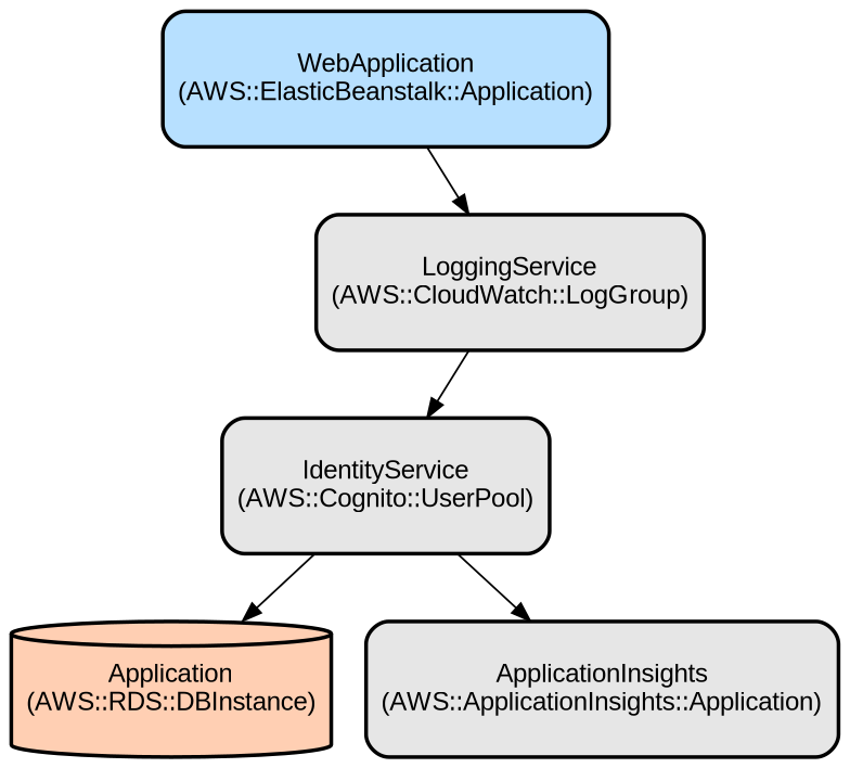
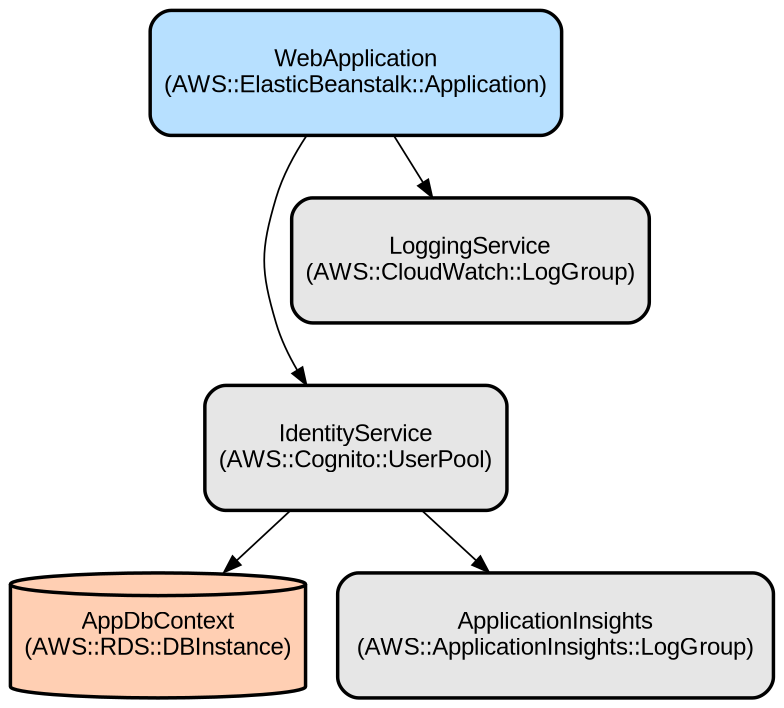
  digraph {
    node [color=black fillcolor="#E6E6E6" fontname=Arial shape=rectangle style="filled,bold,rounded"]
-   n1 [fillcolor="#FFCFB3" height=1 label="Application\n(AWS::RDS::DBInstance)" shape=cylinder]
+   n1 [fillcolor="#FFCFB3" height=1 label="AppDbContext\n(AWS::RDS::DBInstance)" shape=cylinder]
    n2 [height=1 label="IdentityService\n(AWS::Cognito::UserPool)"]
-   n3 [height=1 label="ApplicationInsights\n(AWS::ApplicationInsights::Application)"]
+   n3 [height=1 label="ApplicationInsights\n(AWS::ApplicationInsights::LogGroup)"]
    n4 [height=1 label="LoggingService\n(AWS::CloudWatch::LogGroup)"]
    n5 [fillcolor="#B7E0FF" height=1 label="WebApplication\n(AWS::ElasticBeanstalk::Application)"]
    n2 -> n1
    n2 -> n3
-   n4 -> n2
+   n5 -> n2
    n5 -> n4
  }
